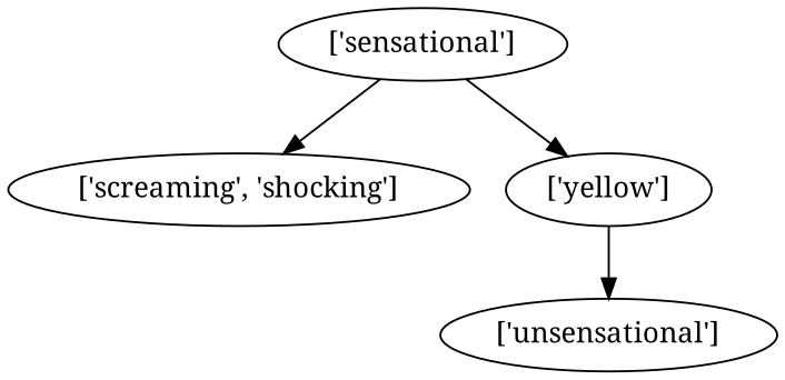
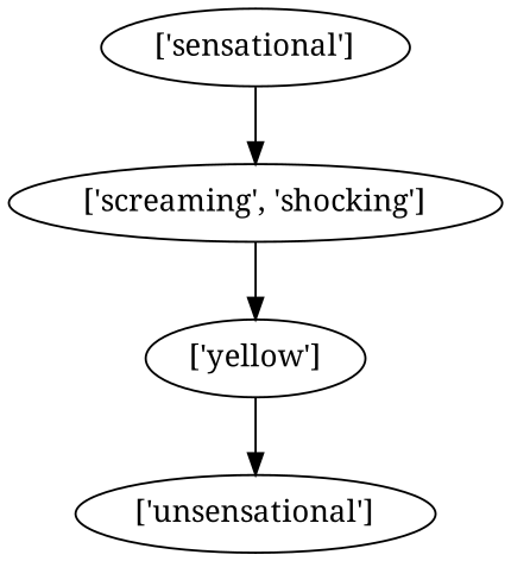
  strict digraph {
    fontname="Noto Serif"
    node [fontname="Noto Serif"]
    edge [fontname="Noto Serif"]
    "['screaming', 'shocking']"
    "['yellow']"
    "['unsensational']"
    "['sensational']"
-   "['sensational']" -> "['yellow']"
+   "['screaming', 'shocking']" -> "['yellow']"
    "['yellow']" -> "['unsensational']"
    "['sensational']" -> "['screaming', 'shocking']"
  }
